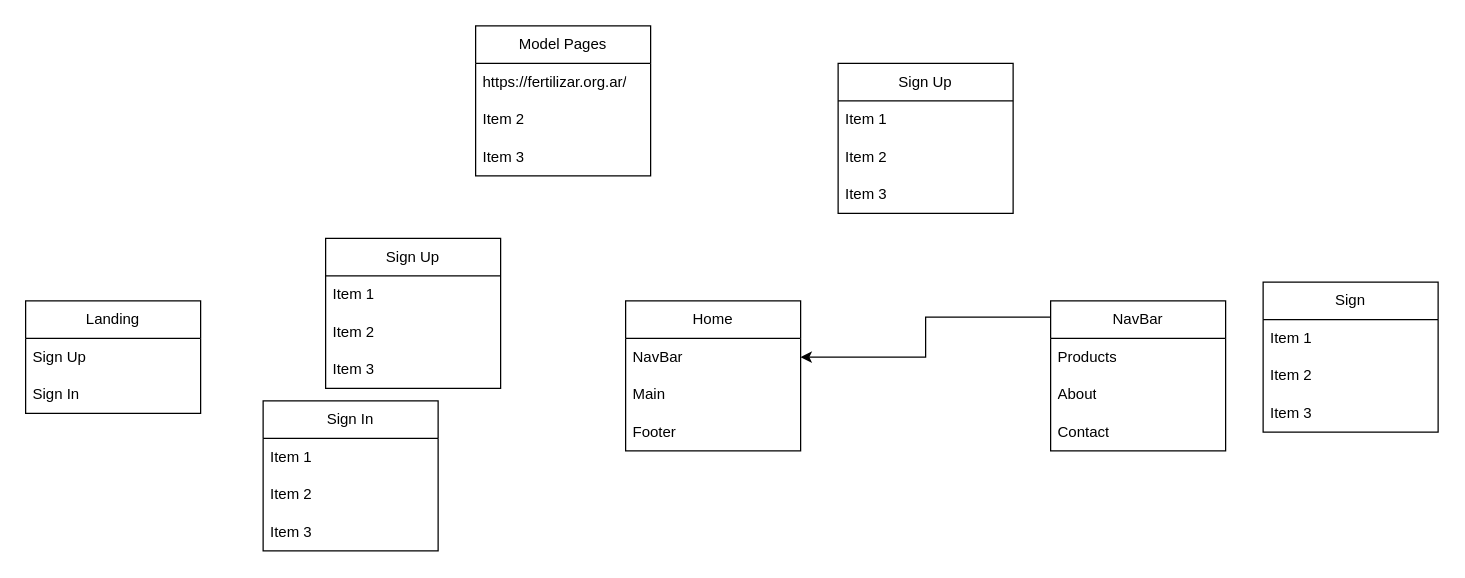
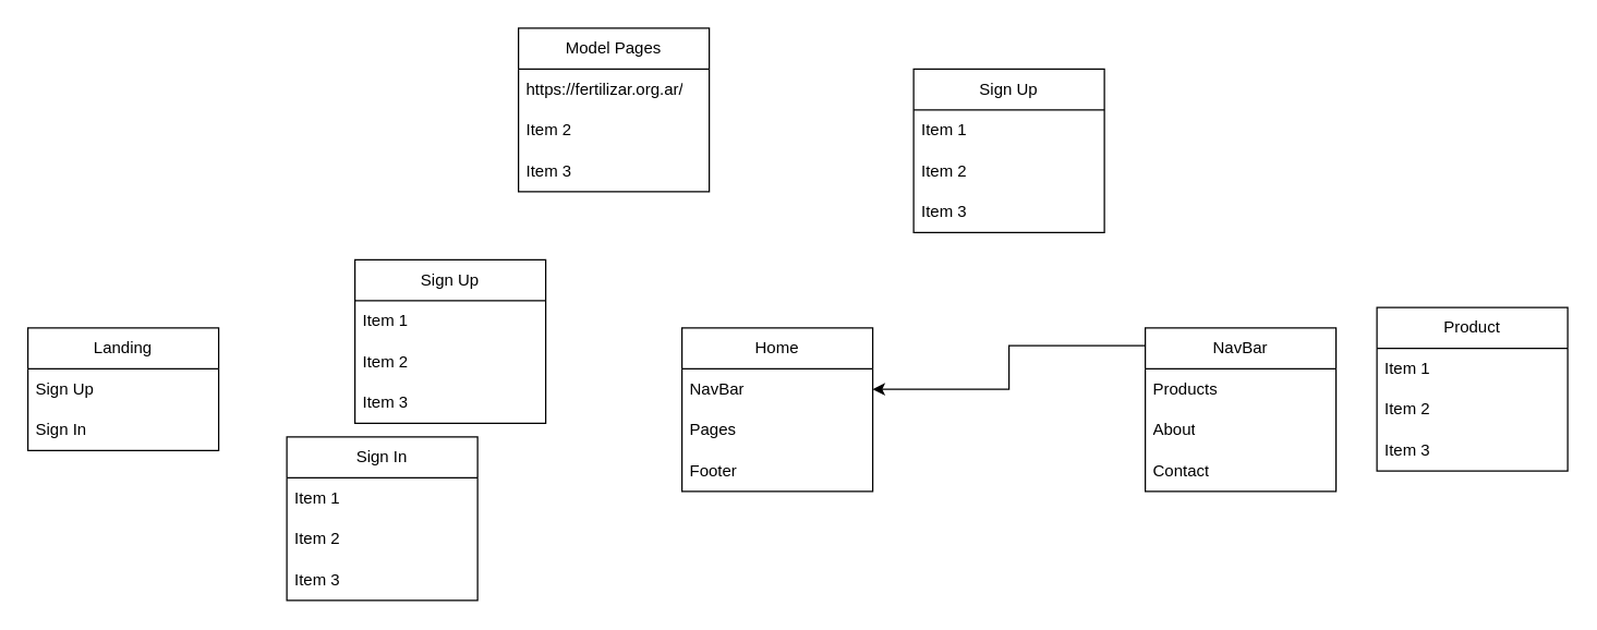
  <mxCell id="0" />
  <mxCell id="1" parent="0" />
  <mxCell id="2" value="Home" style="swimlane;fontStyle=0;childLayout=stackLayout;horizontal=1;startSize=30;horizontalStack=0;resizeParent=1;resizeParentMax=0;resizeLast=0;collapsible=1;marginBottom=0;whiteSpace=wrap;html=1;" vertex="1" parent="1"><mxGeometry x="500" y="240" width="140" height="120" as="geometry" /></mxCell>
  <mxCell id="3" value="NavBar" style="text;strokeColor=none;fillColor=none;align=left;verticalAlign=middle;spacingLeft=4;spacingRight=4;overflow=hidden;points=[[0,0.5],[1,0.5]];portConstraint=eastwest;rotatable=0;whiteSpace=wrap;html=1;" vertex="1" parent="2"><mxGeometry y="30" width="140" height="30" as="geometry" /></mxCell>
- <mxCell id="4" value="Main" style="text;strokeColor=none;fillColor=none;align=left;verticalAlign=middle;spacingLeft=4;spacingRight=4;overflow=hidden;points=[[0,0.5],[1,0.5]];portConstraint=eastwest;rotatable=0;whiteSpace=wrap;html=1;" vertex="1" parent="2"><mxGeometry y="60" width="140" height="30" as="geometry" /></mxCell>
+ <mxCell id="4" value="Pages" style="text;strokeColor=none;fillColor=none;align=left;verticalAlign=middle;spacingLeft=4;spacingRight=4;overflow=hidden;points=[[0,0.5],[1,0.5]];portConstraint=eastwest;rotatable=0;whiteSpace=wrap;html=1;" vertex="1" parent="2"><mxGeometry y="60" width="140" height="30" as="geometry" /></mxCell>
  <mxCell id="5" value="Footer" style="text;strokeColor=none;fillColor=none;align=left;verticalAlign=middle;spacingLeft=4;spacingRight=4;overflow=hidden;points=[[0,0.5],[1,0.5]];portConstraint=eastwest;rotatable=0;whiteSpace=wrap;html=1;" vertex="1" parent="2"><mxGeometry y="90" width="140" height="30" as="geometry" /></mxCell>
- <mxCell id="6" value="Sign&lt;br&gt;" style="swimlane;fontStyle=0;childLayout=stackLayout;horizontal=1;startSize=30;horizontalStack=0;resizeParent=1;resizeParentMax=0;resizeLast=0;collapsible=1;marginBottom=0;whiteSpace=wrap;html=1;" vertex="1" parent="1"><mxGeometry x="1010" y="225" width="140" height="120" as="geometry" /></mxCell>
+ <mxCell id="6" value="Product&lt;br&gt;" style="swimlane;fontStyle=0;childLayout=stackLayout;horizontal=1;startSize=30;horizontalStack=0;resizeParent=1;resizeParentMax=0;resizeLast=0;collapsible=1;marginBottom=0;whiteSpace=wrap;html=1;" vertex="1" parent="1"><mxGeometry x="1010" y="225" width="140" height="120" as="geometry" /></mxCell>
  <mxCell id="7" value="Item 1" style="text;strokeColor=none;fillColor=none;align=left;verticalAlign=middle;spacingLeft=4;spacingRight=4;overflow=hidden;points=[[0,0.5],[1,0.5]];portConstraint=eastwest;rotatable=0;whiteSpace=wrap;html=1;" vertex="1" parent="6"><mxGeometry y="30" width="140" height="30" as="geometry" /></mxCell>
  <mxCell id="8" value="Item 2" style="text;strokeColor=none;fillColor=none;align=left;verticalAlign=middle;spacingLeft=4;spacingRight=4;overflow=hidden;points=[[0,0.5],[1,0.5]];portConstraint=eastwest;rotatable=0;whiteSpace=wrap;html=1;" vertex="1" parent="6"><mxGeometry y="60" width="140" height="30" as="geometry" /></mxCell>
  <mxCell id="9" value="Item 3" style="text;strokeColor=none;fillColor=none;align=left;verticalAlign=middle;spacingLeft=4;spacingRight=4;overflow=hidden;points=[[0,0.5],[1,0.5]];portConstraint=eastwest;rotatable=0;whiteSpace=wrap;html=1;" vertex="1" parent="6"><mxGeometry y="90" width="140" height="30" as="geometry" /></mxCell>
  <mxCell id="10" value="Sign Up" style="swimlane;fontStyle=0;childLayout=stackLayout;horizontal=1;startSize=30;horizontalStack=0;resizeParent=1;resizeParentMax=0;resizeLast=0;collapsible=1;marginBottom=0;whiteSpace=wrap;html=1;" vertex="1" parent="1"><mxGeometry x="260" y="190" width="140" height="120" as="geometry" /></mxCell>
  <mxCell id="11" value="Item 1" style="text;strokeColor=none;fillColor=none;align=left;verticalAlign=middle;spacingLeft=4;spacingRight=4;overflow=hidden;points=[[0,0.5],[1,0.5]];portConstraint=eastwest;rotatable=0;whiteSpace=wrap;html=1;" vertex="1" parent="10"><mxGeometry y="30" width="140" height="30" as="geometry" /></mxCell>
  <mxCell id="12" value="Item 2" style="text;strokeColor=none;fillColor=none;align=left;verticalAlign=middle;spacingLeft=4;spacingRight=4;overflow=hidden;points=[[0,0.5],[1,0.5]];portConstraint=eastwest;rotatable=0;whiteSpace=wrap;html=1;" vertex="1" parent="10"><mxGeometry y="60" width="140" height="30" as="geometry" /></mxCell>
  <mxCell id="13" value="Item 3" style="text;strokeColor=none;fillColor=none;align=left;verticalAlign=middle;spacingLeft=4;spacingRight=4;overflow=hidden;points=[[0,0.5],[1,0.5]];portConstraint=eastwest;rotatable=0;whiteSpace=wrap;html=1;" vertex="1" parent="10"><mxGeometry y="90" width="140" height="30" as="geometry" /></mxCell>
  <mxCell id="14" style="edgeStyle=orthogonalEdgeStyle;rounded=0;orthogonalLoop=1;jettySize=auto;html=1;entryX=1;entryY=0.5;entryDx=0;entryDy=0;exitX=0.007;exitY=0.108;exitDx=0;exitDy=0;exitPerimeter=0;" edge="1" parent="1" source="15" target="3"><mxGeometry relative="1" as="geometry" /></mxCell>
  <mxCell id="15" value="NavBar" style="swimlane;fontStyle=0;childLayout=stackLayout;horizontal=1;startSize=30;horizontalStack=0;resizeParent=1;resizeParentMax=0;resizeLast=0;collapsible=1;marginBottom=0;whiteSpace=wrap;html=1;" vertex="1" parent="1"><mxGeometry x="840" y="240" width="140" height="120" as="geometry" /></mxCell>
  <mxCell id="16" value="Products" style="text;strokeColor=none;fillColor=none;align=left;verticalAlign=middle;spacingLeft=4;spacingRight=4;overflow=hidden;points=[[0,0.5],[1,0.5]];portConstraint=eastwest;rotatable=0;whiteSpace=wrap;html=1;" vertex="1" parent="15"><mxGeometry y="30" width="140" height="30" as="geometry" /></mxCell>
  <mxCell id="17" value="About" style="text;strokeColor=none;fillColor=none;align=left;verticalAlign=middle;spacingLeft=4;spacingRight=4;overflow=hidden;points=[[0,0.5],[1,0.5]];portConstraint=eastwest;rotatable=0;whiteSpace=wrap;html=1;" vertex="1" parent="15"><mxGeometry y="60" width="140" height="30" as="geometry" /></mxCell>
  <mxCell id="18" value="Contact" style="text;strokeColor=none;fillColor=none;align=left;verticalAlign=middle;spacingLeft=4;spacingRight=4;overflow=hidden;points=[[0,0.5],[1,0.5]];portConstraint=eastwest;rotatable=0;whiteSpace=wrap;html=1;" vertex="1" parent="15"><mxGeometry y="90" width="140" height="30" as="geometry" /></mxCell>
  <mxCell id="19" value="Sign In" style="swimlane;fontStyle=0;childLayout=stackLayout;horizontal=1;startSize=30;horizontalStack=0;resizeParent=1;resizeParentMax=0;resizeLast=0;collapsible=1;marginBottom=0;whiteSpace=wrap;html=1;" vertex="1" parent="1"><mxGeometry x="210" y="320" width="140" height="120" as="geometry" /></mxCell>
  <mxCell id="20" value="Item 1" style="text;strokeColor=none;fillColor=none;align=left;verticalAlign=middle;spacingLeft=4;spacingRight=4;overflow=hidden;points=[[0,0.5],[1,0.5]];portConstraint=eastwest;rotatable=0;whiteSpace=wrap;html=1;" vertex="1" parent="19"><mxGeometry y="30" width="140" height="30" as="geometry" /></mxCell>
  <mxCell id="21" value="Item 2" style="text;strokeColor=none;fillColor=none;align=left;verticalAlign=middle;spacingLeft=4;spacingRight=4;overflow=hidden;points=[[0,0.5],[1,0.5]];portConstraint=eastwest;rotatable=0;whiteSpace=wrap;html=1;" vertex="1" parent="19"><mxGeometry y="60" width="140" height="30" as="geometry" /></mxCell>
  <mxCell id="22" value="Item 3" style="text;strokeColor=none;fillColor=none;align=left;verticalAlign=middle;spacingLeft=4;spacingRight=4;overflow=hidden;points=[[0,0.5],[1,0.5]];portConstraint=eastwest;rotatable=0;whiteSpace=wrap;html=1;" vertex="1" parent="19"><mxGeometry y="90" width="140" height="30" as="geometry" /></mxCell>
  <mxCell id="23" value="Landing" style="swimlane;fontStyle=0;childLayout=stackLayout;horizontal=1;startSize=30;horizontalStack=0;resizeParent=1;resizeParentMax=0;resizeLast=0;collapsible=1;marginBottom=0;whiteSpace=wrap;html=1;" vertex="1" parent="1"><mxGeometry x="20" y="240" width="140" height="90" as="geometry" /></mxCell>
  <mxCell id="24" value="Sign Up" style="text;strokeColor=none;fillColor=none;align=left;verticalAlign=middle;spacingLeft=4;spacingRight=4;overflow=hidden;points=[[0,0.5],[1,0.5]];portConstraint=eastwest;rotatable=0;whiteSpace=wrap;html=1;" vertex="1" parent="23"><mxGeometry y="30" width="140" height="30" as="geometry" /></mxCell>
  <mxCell id="25" value="Sign In" style="text;strokeColor=none;fillColor=none;align=left;verticalAlign=middle;spacingLeft=4;spacingRight=4;overflow=hidden;points=[[0,0.5],[1,0.5]];portConstraint=eastwest;rotatable=0;whiteSpace=wrap;html=1;" vertex="1" parent="23"><mxGeometry y="60" width="140" height="30" as="geometry" /></mxCell>
  <mxCell id="26" value="Sign Up" style="swimlane;fontStyle=0;childLayout=stackLayout;horizontal=1;startSize=30;horizontalStack=0;resizeParent=1;resizeParentMax=0;resizeLast=0;collapsible=1;marginBottom=0;whiteSpace=wrap;html=1;" vertex="1" parent="1"><mxGeometry x="670" y="50" width="140" height="120" as="geometry" /></mxCell>
  <mxCell id="27" value="Item 1" style="text;strokeColor=none;fillColor=none;align=left;verticalAlign=middle;spacingLeft=4;spacingRight=4;overflow=hidden;points=[[0,0.5],[1,0.5]];portConstraint=eastwest;rotatable=0;whiteSpace=wrap;html=1;" vertex="1" parent="26"><mxGeometry y="30" width="140" height="30" as="geometry" /></mxCell>
  <mxCell id="28" value="Item 2" style="text;strokeColor=none;fillColor=none;align=left;verticalAlign=middle;spacingLeft=4;spacingRight=4;overflow=hidden;points=[[0,0.5],[1,0.5]];portConstraint=eastwest;rotatable=0;whiteSpace=wrap;html=1;" vertex="1" parent="26"><mxGeometry y="60" width="140" height="30" as="geometry" /></mxCell>
  <mxCell id="29" value="Item 3" style="text;strokeColor=none;fillColor=none;align=left;verticalAlign=middle;spacingLeft=4;spacingRight=4;overflow=hidden;points=[[0,0.5],[1,0.5]];portConstraint=eastwest;rotatable=0;whiteSpace=wrap;html=1;" vertex="1" parent="26"><mxGeometry y="90" width="140" height="30" as="geometry" /></mxCell>
  <mxCell id="30" value="Model Pages" style="swimlane;fontStyle=0;childLayout=stackLayout;horizontal=1;startSize=30;horizontalStack=0;resizeParent=1;resizeParentMax=0;resizeLast=0;collapsible=1;marginBottom=0;whiteSpace=wrap;html=1;" vertex="1" parent="1"><mxGeometry x="380" y="20" width="140" height="120" as="geometry" /></mxCell>
  <mxCell id="31" value="https://fertilizar.org.ar/" style="text;strokeColor=none;fillColor=none;align=left;verticalAlign=middle;spacingLeft=4;spacingRight=4;overflow=hidden;points=[[0,0.5],[1,0.5]];portConstraint=eastwest;rotatable=0;whiteSpace=wrap;html=1;" vertex="1" parent="30"><mxGeometry y="30" width="140" height="30" as="geometry" /></mxCell>
  <mxCell id="32" value="Item 2" style="text;strokeColor=none;fillColor=none;align=left;verticalAlign=middle;spacingLeft=4;spacingRight=4;overflow=hidden;points=[[0,0.5],[1,0.5]];portConstraint=eastwest;rotatable=0;whiteSpace=wrap;html=1;" vertex="1" parent="30"><mxGeometry y="60" width="140" height="30" as="geometry" /></mxCell>
  <mxCell id="33" value="Item 3" style="text;strokeColor=none;fillColor=none;align=left;verticalAlign=middle;spacingLeft=4;spacingRight=4;overflow=hidden;points=[[0,0.5],[1,0.5]];portConstraint=eastwest;rotatable=0;whiteSpace=wrap;html=1;" vertex="1" parent="30"><mxGeometry y="90" width="140" height="30" as="geometry" /></mxCell>
